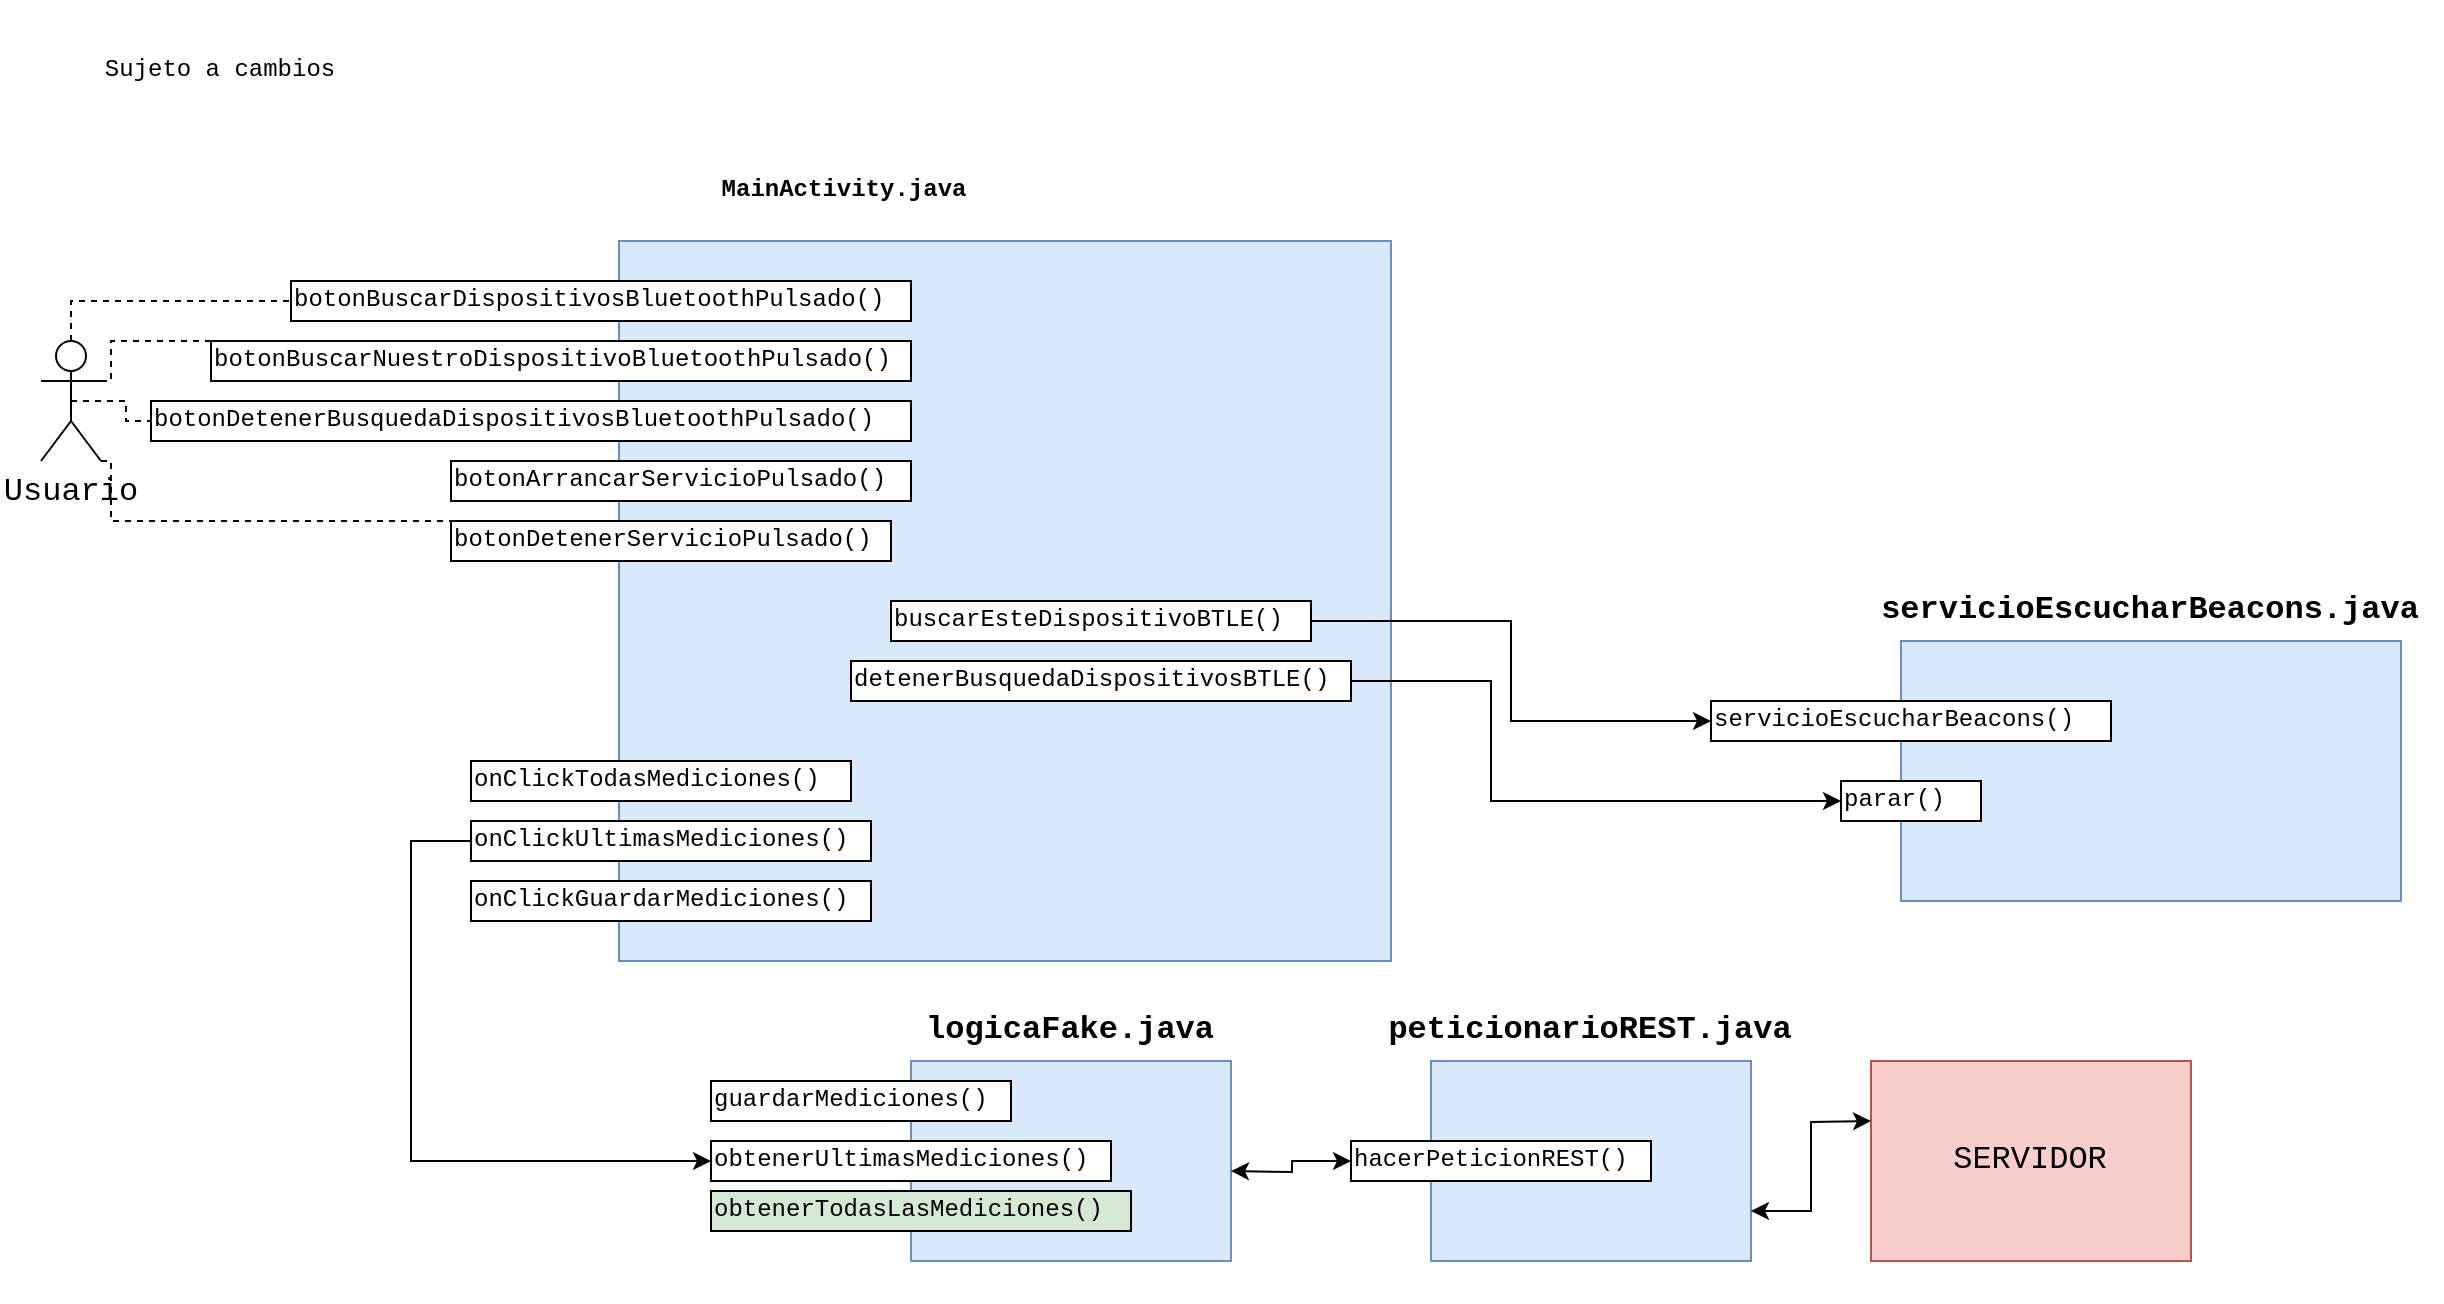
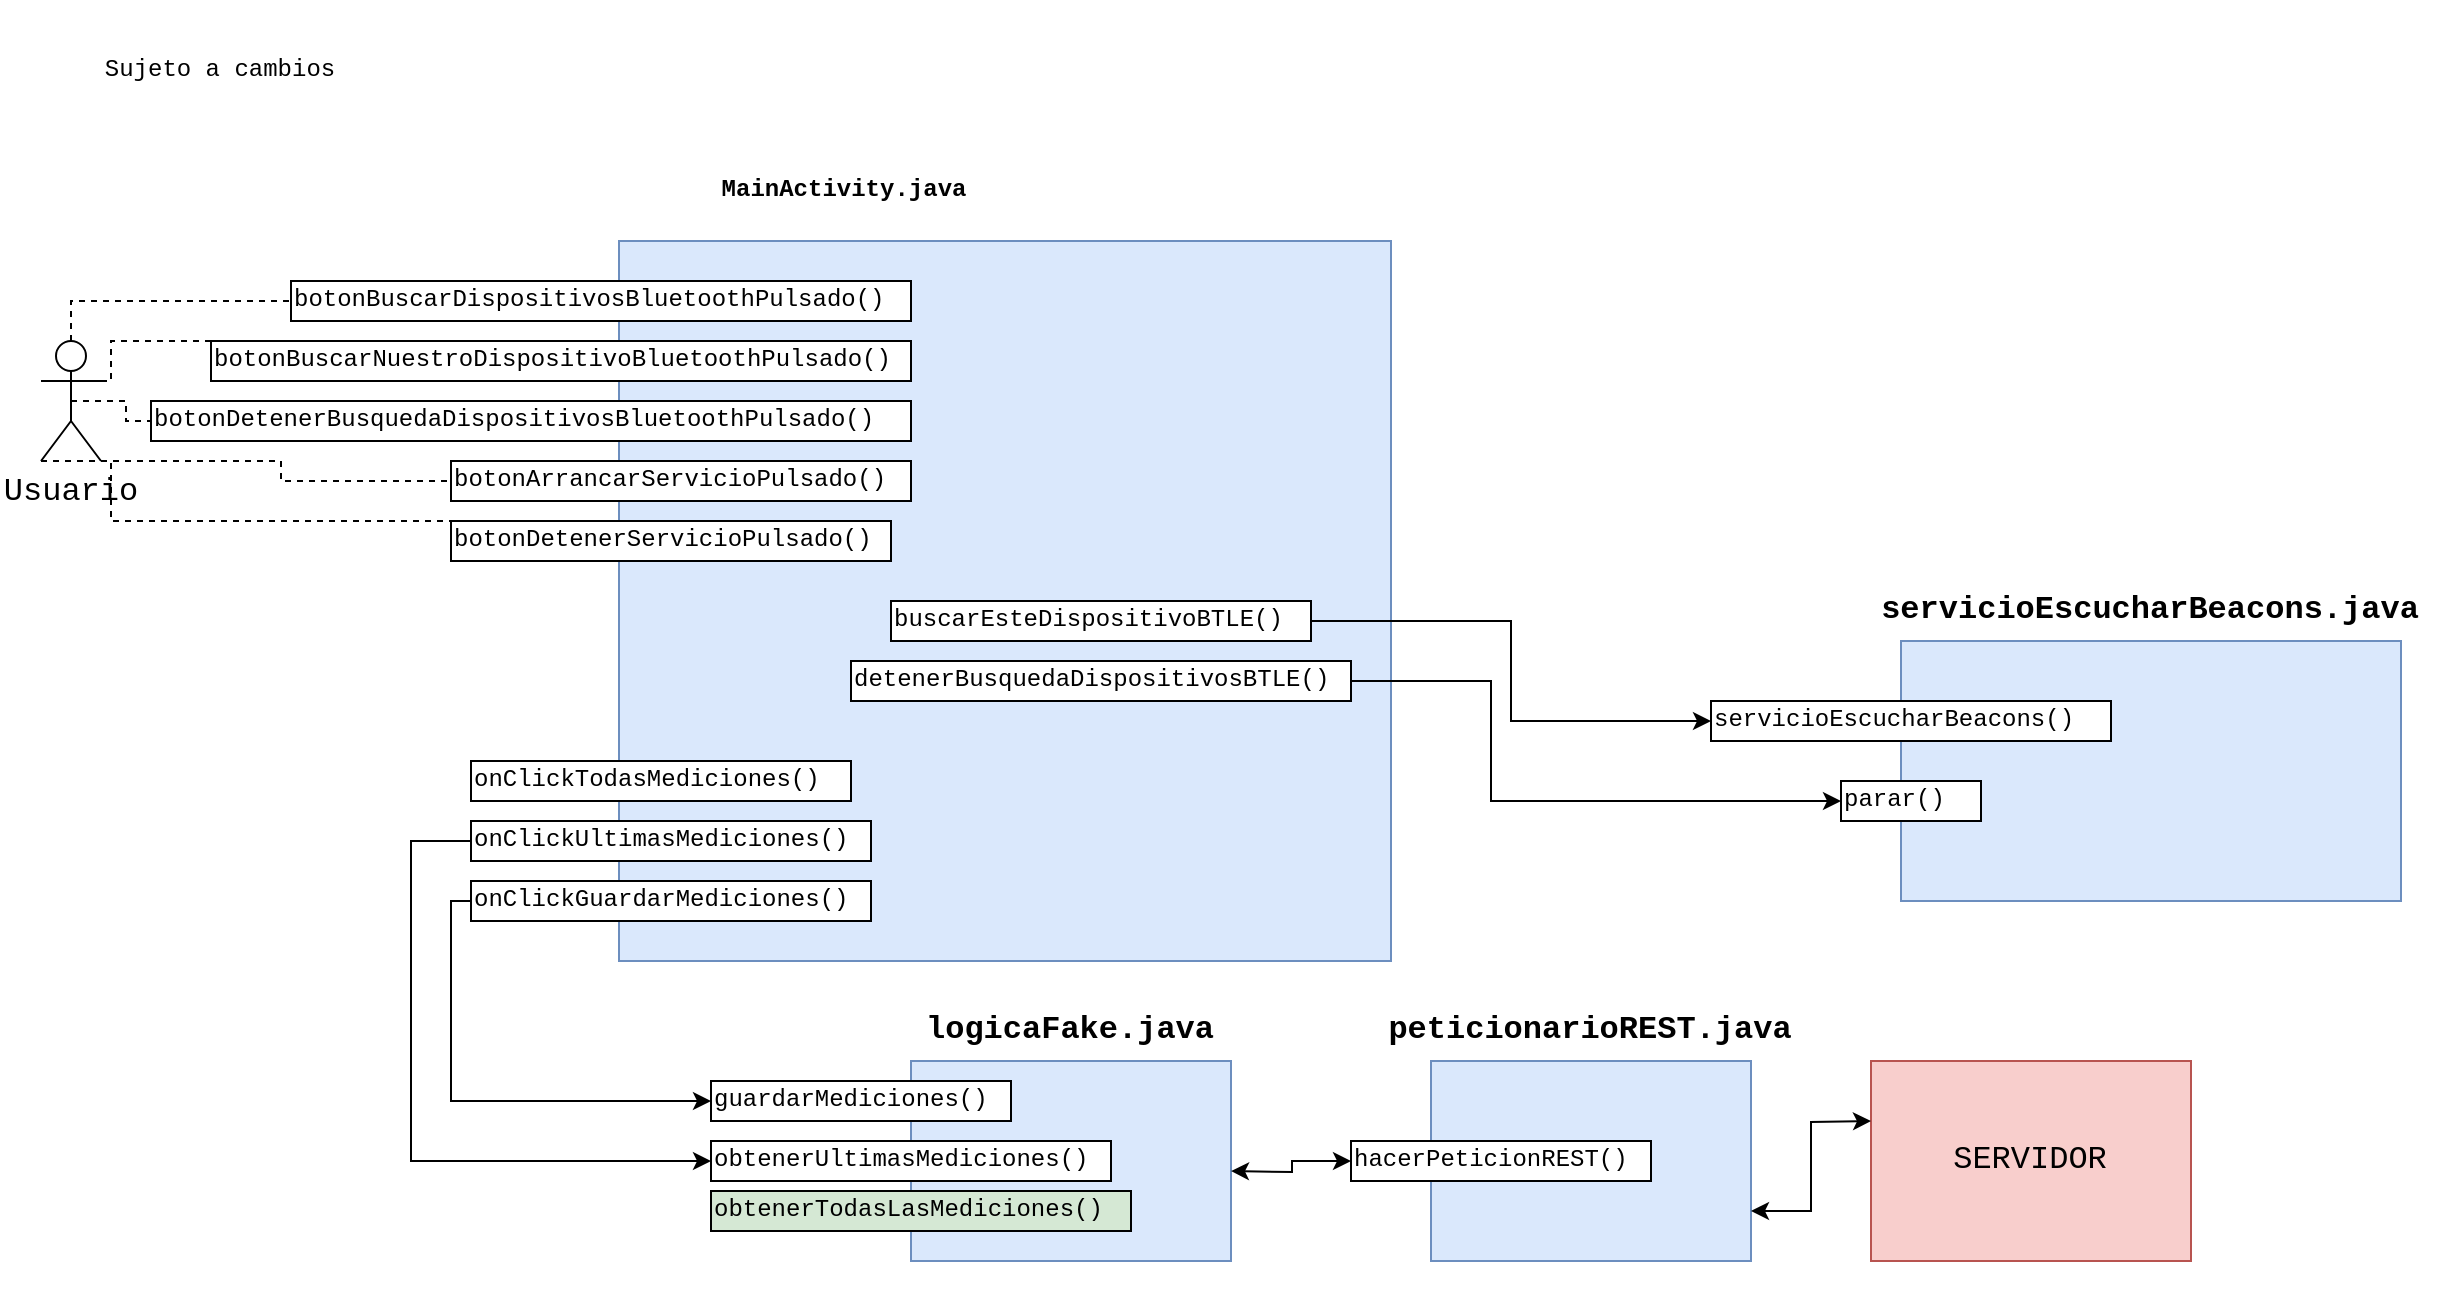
  <mxCell id="0" />
  <mxCell id="1" parent="0" />
  <mxCell id="2" value="" style="rounded=0;whiteSpace=wrap;html=1;fillColor=#dae8fc;strokeColor=#6c8ebf;" vertex="1" parent="1"><mxGeometry x="309" y="120" width="386" height="360" as="geometry" /></mxCell>
  <mxCell id="3" value="MainActivity.java&lt;br&gt;" style="text;html=1;strokeColor=none;fillColor=none;align=center;verticalAlign=middle;whiteSpace=wrap;rounded=0;fontFamily=Courier New;fontStyle=1" vertex="1" parent="1"><mxGeometry x="392" y="80" width="60" height="30" as="geometry" /></mxCell>
  <mxCell id="4" value="botonBuscarDispositivosBluetoothPulsado()" style="rounded=0;whiteSpace=wrap;html=1;fontFamily=Courier New;align=left;autosize=1;" vertex="1" parent="1"><mxGeometry x="145" y="140" width="310" height="20" as="geometry" /></mxCell>
  <mxCell id="5" value="botonBuscarNuestroDispositivoBluetoothPulsado()" style="rounded=0;whiteSpace=wrap;html=1;fontFamily=Courier New;align=left;autosize=1;" vertex="1" parent="1"><mxGeometry x="105" y="170" width="350" height="20" as="geometry" /></mxCell>
  <mxCell id="6" value="botonDetenerBusquedaDispositivosBluetoothPulsado()" style="rounded=0;whiteSpace=wrap;html=1;fontFamily=Courier New;align=left;autosize=1;" vertex="1" parent="1"><mxGeometry x="75" y="200" width="380" height="20" as="geometry" /></mxCell>
  <mxCell id="7" value="Sujeto a cambios" style="text;html=1;strokeColor=none;fillColor=none;align=center;verticalAlign=middle;whiteSpace=wrap;rounded=0;fontFamily=Courier New;" vertex="1" parent="1"><mxGeometry x="25" y="20" width="170" height="30" as="geometry" /></mxCell>
  <mxCell id="8" value="botonArrancarServicioPulsado()" style="rounded=0;whiteSpace=wrap;html=1;fontFamily=Courier New;align=left;autosize=1;" vertex="1" parent="1"><mxGeometry x="225" y="230" width="230" height="20" as="geometry" /></mxCell>
  <mxCell id="9" value="botonDetenerServicioPulsado()" style="rounded=0;whiteSpace=wrap;html=1;fontFamily=Courier New;align=left;autosize=1;" vertex="1" parent="1"><mxGeometry x="225" y="260" width="220" height="20" as="geometry" /></mxCell>
  <mxCell id="10" value="onClickGuardarMediciones()" style="rounded=0;whiteSpace=wrap;html=1;fontFamily=Courier New;align=left;autosize=1;" vertex="1" parent="1"><mxGeometry x="235" y="440" width="200" height="20" as="geometry" /></mxCell>
  <mxCell id="11" value="buscarEsteDispositivoBTLE()" style="rounded=0;whiteSpace=wrap;html=1;fontFamily=Courier New;align=left;autosize=1;" vertex="1" parent="1"><mxGeometry x="445" y="300" width="210" height="20" as="geometry" /></mxCell>
  <mxCell id="12" value="detenerBusquedaDispositivosBTLE()" style="rounded=0;whiteSpace=wrap;html=1;fontFamily=Courier New;align=left;autosize=1;" vertex="1" parent="1"><mxGeometry x="425" y="330" width="250" height="20" as="geometry" /></mxCell>
  <mxCell id="13" value="onClickTodasMediciones()" style="rounded=0;whiteSpace=wrap;html=1;fontFamily=Courier New;align=left;autosize=1;" vertex="1" parent="1"><mxGeometry x="235" y="380" width="190" height="20" as="geometry" /></mxCell>
  <mxCell id="14" value="onClickUltimasMediciones()" style="rounded=0;whiteSpace=wrap;html=1;fontFamily=Courier New;align=left;autosize=1;" vertex="1" parent="1"><mxGeometry x="235" y="410" width="200" height="20" as="geometry" /></mxCell>
  <mxCell id="15" value="" style="rounded=0;whiteSpace=wrap;html=1;fontFamily=Courier New;align=left;fillColor=#dae8fc;strokeColor=#6c8ebf;" vertex="1" parent="1"><mxGeometry x="455" y="530" width="160" height="100" as="geometry" /></mxCell>
  <mxCell id="16" value="" style="rounded=0;whiteSpace=wrap;html=1;fontFamily=Courier New;align=center;fillColor=#dae8fc;strokeColor=#6c8ebf;" vertex="1" parent="1"><mxGeometry x="715" y="530" width="160" height="100" as="geometry" /></mxCell>
  <mxCell id="17" value="&lt;font style=&quot;font-size: 16px&quot;&gt;SERVIDOR&lt;/font&gt;" style="rounded=0;whiteSpace=wrap;html=1;fontFamily=Courier New;align=center;fillColor=#f8cecc;strokeColor=#b85450;" vertex="1" parent="1"><mxGeometry x="935" y="530" width="160" height="100" as="geometry" /></mxCell>
  <mxCell id="18" value="&lt;b&gt;peticionarioREST.java&lt;/b&gt;" style="text;html=1;strokeColor=none;fillColor=none;align=center;verticalAlign=middle;whiteSpace=wrap;rounded=0;fontFamily=Courier New;fontSize=16;" vertex="1" parent="1"><mxGeometry x="765" y="500" width="60" height="30" as="geometry" /></mxCell>
  <mxCell id="19" value="&lt;b&gt;logicaFake.java&lt;/b&gt;" style="text;html=1;strokeColor=none;fillColor=none;align=center;verticalAlign=middle;whiteSpace=wrap;rounded=0;fontFamily=Courier New;fontSize=16;" vertex="1" parent="1"><mxGeometry x="505" y="500" width="60" height="30" as="geometry" /></mxCell>
  <mxCell id="20" value="guardarMediciones()" style="rounded=0;whiteSpace=wrap;html=1;fontFamily=Courier New;align=left;autosize=1;" vertex="1" parent="1"><mxGeometry x="355" y="540" width="150" height="20" as="geometry" /></mxCell>
  <mxCell id="21" value="obtenerUltimasMediciones()" style="rounded=0;whiteSpace=wrap;html=1;fontFamily=Courier New;align=left;autosize=1;" vertex="1" parent="1"><mxGeometry x="355" y="570" width="200" height="20" as="geometry" /></mxCell>
  <mxCell id="22" value="obtenerTodasLasMediciones()" style="rounded=0;whiteSpace=wrap;html=1;fontFamily=Courier New;align=left;autosize=1;fillColor=#d5e8d4;" vertex="1" parent="1"><mxGeometry x="355" y="595" width="210" height="20" as="geometry" /></mxCell>
  <mxCell id="23" value="hacerPeticionREST()" style="rounded=0;whiteSpace=wrap;html=1;fontFamily=Courier New;align=left;autosize=1;" vertex="1" parent="1"><mxGeometry x="675" y="570" width="150" height="20" as="geometry" /></mxCell>
  <mxCell id="24" value="" style="endArrow=classic;startArrow=classic;html=1;rounded=0;fontFamily=Courier New;fontSize=16;edgeStyle=orthogonalEdgeStyle;exitX=1;exitY=0.75;exitDx=0;exitDy=0;" edge="1" parent="1" source="16"><mxGeometry width="50" height="50" relative="1" as="geometry"><mxPoint x="885" y="610" as="sourcePoint" /><mxPoint x="935" y="560" as="targetPoint" /></mxGeometry></mxCell>
  <mxCell id="25" value="" style="endArrow=classic;startArrow=classic;html=1;rounded=0;fontFamily=Courier New;fontSize=16;edgeStyle=orthogonalEdgeStyle;exitX=1;exitY=0.75;exitDx=0;exitDy=0;entryX=0;entryY=0.5;entryDx=0;entryDy=0;" edge="1" parent="1" target="23"><mxGeometry width="50" height="50" relative="1" as="geometry"><mxPoint x="615" y="585" as="sourcePoint" /><mxPoint x="675" y="540" as="targetPoint" /></mxGeometry></mxCell>
+ <mxCell id="26" value="" style="endArrow=classic;html=1;rounded=0;fontFamily=Courier New;fontSize=16;edgeStyle=orthogonalEdgeStyle;entryX=0;entryY=0.5;entryDx=0;entryDy=0;exitX=0;exitY=0.5;exitDx=0;exitDy=0;" edge="1" parent="1" source="10" target="20"><mxGeometry width="50" height="50" relative="1" as="geometry"><mxPoint x="125" y="470" as="sourcePoint" /><mxPoint x="175" y="420" as="targetPoint" /></mxGeometry></mxCell>
  <mxCell id="27" value="" style="endArrow=classic;html=1;rounded=0;fontFamily=Courier New;fontSize=16;edgeStyle=orthogonalEdgeStyle;entryX=0;entryY=0.5;entryDx=0;entryDy=0;exitX=0;exitY=0.5;exitDx=0;exitDy=0;" edge="1" parent="1" source="14" target="21"><mxGeometry width="50" height="50" relative="1" as="geometry"><mxPoint x="245" y="460" as="sourcePoint" /><mxPoint x="365" y="560" as="targetPoint" /><Array as="points"><mxPoint x="205" y="420" /><mxPoint x="205" y="580" /></Array></mxGeometry></mxCell>
  <mxCell id="28" value="Usuario" style="shape=umlActor;verticalLabelPosition=bottom;verticalAlign=top;html=1;outlineConnect=0;fontFamily=Courier New;fontSize=16;" vertex="1" parent="1"><mxGeometry x="20" y="170" width="30" height="60" as="geometry" /></mxCell>
  <mxCell id="29" value="" style="endArrow=none;dashed=1;html=1;rounded=0;fontFamily=Courier New;fontSize=16;edgeStyle=orthogonalEdgeStyle;exitX=0.5;exitY=0;exitDx=0;exitDy=0;exitPerimeter=0;entryX=0;entryY=0.5;entryDx=0;entryDy=0;" edge="1" parent="1" source="28" target="4"><mxGeometry width="50" height="50" relative="1" as="geometry"><mxPoint x="55" y="190" as="sourcePoint" /><mxPoint x="105" y="140" as="targetPoint" /></mxGeometry></mxCell>
  <mxCell id="30" value="" style="endArrow=none;dashed=1;html=1;rounded=0;fontFamily=Courier New;fontSize=16;edgeStyle=orthogonalEdgeStyle;exitX=1;exitY=0.333;exitDx=0;exitDy=0;exitPerimeter=0;" edge="1" parent="1" source="28"><mxGeometry width="50" height="50" relative="1" as="geometry"><mxPoint x="55" y="220" as="sourcePoint" /><mxPoint x="105" y="180" as="targetPoint" /><Array as="points"><mxPoint x="55" y="170" /><mxPoint x="105" y="170" /></Array></mxGeometry></mxCell>
  <mxCell id="31" value="" style="endArrow=none;dashed=1;html=1;rounded=0;fontFamily=Courier New;fontSize=16;edgeStyle=orthogonalEdgeStyle;exitX=0.5;exitY=0.5;exitDx=0;exitDy=0;exitPerimeter=0;entryX=0;entryY=0.5;entryDx=0;entryDy=0;" edge="1" parent="1" source="28" target="6"><mxGeometry width="50" height="50" relative="1" as="geometry"><mxPoint x="115" y="300" as="sourcePoint" /><mxPoint x="165" y="250" as="targetPoint" /></mxGeometry></mxCell>
+ <mxCell id="32" value="" style="endArrow=none;dashed=1;html=1;rounded=0;fontFamily=Courier New;fontSize=16;edgeStyle=orthogonalEdgeStyle;entryX=0;entryY=0.5;entryDx=0;entryDy=0;exitX=0;exitY=1;exitDx=0;exitDy=0;exitPerimeter=0;" edge="1" parent="1" source="28" target="8"><mxGeometry width="50" height="50" relative="1" as="geometry"><mxPoint x="85" y="280" as="sourcePoint" /><mxPoint x="135" y="230" as="targetPoint" /><Array as="points"><mxPoint x="25" y="230" /><mxPoint x="140" y="230" /><mxPoint x="140" y="240" /></Array></mxGeometry></mxCell>
  <mxCell id="33" value="" style="endArrow=none;dashed=1;html=1;rounded=0;fontFamily=Courier New;fontSize=16;edgeStyle=orthogonalEdgeStyle;entryX=0;entryY=0.5;entryDx=0;entryDy=0;exitX=1;exitY=1;exitDx=0;exitDy=0;exitPerimeter=0;" edge="1" parent="1" source="28" target="9"><mxGeometry width="50" height="50" relative="1" as="geometry"><mxPoint x="115" y="310" as="sourcePoint" /><mxPoint x="165" y="260" as="targetPoint" /><Array as="points"><mxPoint x="55" y="260" /><mxPoint x="225" y="260" /></Array></mxGeometry></mxCell>
  <mxCell id="34" value="" style="rounded=0;whiteSpace=wrap;html=1;fontFamily=Courier New;fontSize=16;align=center;fillColor=#dae8fc;strokeColor=#6c8ebf;" vertex="1" parent="1"><mxGeometry x="950" y="320" width="250" height="130" as="geometry" /></mxCell>
  <mxCell id="35" value="&lt;b&gt;servicioEscucharBeacons.java&lt;/b&gt;" style="text;html=1;strokeColor=none;fillColor=none;align=center;verticalAlign=middle;whiteSpace=wrap;rounded=0;fontFamily=Courier New;fontSize=16;" vertex="1" parent="1"><mxGeometry x="1045" y="290" width="60" height="30" as="geometry" /></mxCell>
  <mxCell id="36" value="servicioEscucharBeacons()" style="rounded=0;whiteSpace=wrap;html=1;fontFamily=Courier New;align=left;autosize=1;" vertex="1" parent="1"><mxGeometry x="855" y="350" width="200" height="20" as="geometry" /></mxCell>
  <mxCell id="37" value="parar()" style="rounded=0;whiteSpace=wrap;html=1;fontFamily=Courier New;align=left;autosize=1;" vertex="1" parent="1"><mxGeometry x="920" y="390" width="70" height="20" as="geometry" /></mxCell>
  <mxCell id="38" value="" style="endArrow=classic;html=1;rounded=0;fontFamily=Courier New;fontSize=16;edgeStyle=orthogonalEdgeStyle;exitX=1;exitY=0.5;exitDx=0;exitDy=0;entryX=0;entryY=0.5;entryDx=0;entryDy=0;" edge="1" parent="1" source="11" target="36"><mxGeometry width="50" height="50" relative="1" as="geometry"><mxPoint x="695" y="320" as="sourcePoint" /><mxPoint x="745" y="270" as="targetPoint" /></mxGeometry></mxCell>
  <mxCell id="39" value="" style="endArrow=classic;html=1;rounded=0;fontFamily=Courier New;fontSize=16;edgeStyle=orthogonalEdgeStyle;exitX=1;exitY=0.5;exitDx=0;exitDy=0;entryX=0;entryY=0.5;entryDx=0;entryDy=0;" edge="1" parent="1" source="12" target="37"><mxGeometry width="50" height="50" relative="1" as="geometry"><mxPoint x="665" y="320" as="sourcePoint" /><mxPoint x="865" y="370" as="targetPoint" /><Array as="points"><mxPoint x="745" y="340" /><mxPoint x="745" y="400" /></Array></mxGeometry></mxCell>
